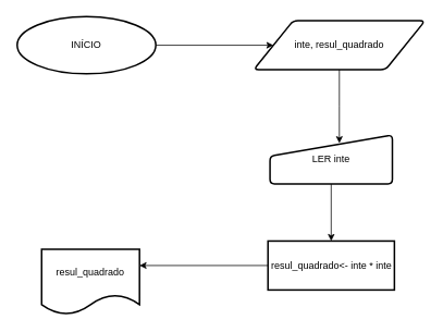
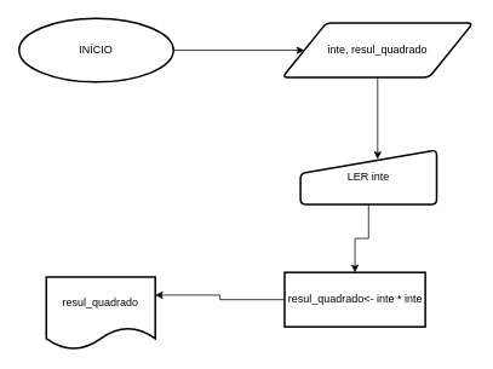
  <mxCell id="0" />
  <mxCell id="1" parent="0" />
  <mxCell id="2" style="edgeStyle=orthogonalEdgeStyle;rounded=0;orthogonalLoop=1;jettySize=auto;html=1;" edge="1" parent="1" source="3" target="5"><mxGeometry relative="1" as="geometry" /></mxCell>
  <mxCell id="3" value="INÍCIO" style="strokeWidth=2;html=1;shape=mxgraph.flowchart.start_1;whiteSpace=wrap;" vertex="1" parent="1"><mxGeometry x="20" y="20" width="170" height="70" as="geometry" /></mxCell>
  <mxCell id="4" style="edgeStyle=orthogonalEdgeStyle;rounded=0;orthogonalLoop=1;jettySize=auto;html=1;entryX=0.5;entryY=0.286;entryDx=0;entryDy=0;entryPerimeter=0;" edge="1" parent="1" source="5"><mxGeometry relative="1" as="geometry"><mxPoint x="415" y="175.02" as="targetPoint" /></mxGeometry></mxCell>
  <mxCell id="5" value="inte, resul_quadrado" style="shape=parallelogram;html=1;strokeWidth=2;perimeter=parallelogramPerimeter;whiteSpace=wrap;rounded=1;arcSize=12;size=0.23;" vertex="1" parent="1"><mxGeometry x="310" y="25" width="210" height="60" as="geometry" /></mxCell>
  <mxCell id="6" style="edgeStyle=orthogonalEdgeStyle;rounded=0;orthogonalLoop=1;jettySize=auto;html=1;entryX=0.5;entryY=0;entryDx=0;entryDy=0;" edge="1" parent="1" source="7" target="9"><mxGeometry relative="1" as="geometry" /></mxCell>
  <mxCell id="7" value="LER inte" style="html=1;strokeWidth=2;shape=manualInput;whiteSpace=wrap;rounded=1;size=26;arcSize=11;" vertex="1" parent="1"><mxGeometry x="330" y="165" width="150" height="60" as="geometry" /></mxCell>
  <mxCell id="8" style="edgeStyle=orthogonalEdgeStyle;rounded=0;orthogonalLoop=1;jettySize=auto;html=1;entryX=1;entryY=0.25;entryDx=0;entryDy=0;" edge="1" parent="1" source="9" target="10"><mxGeometry relative="1" as="geometry" /></mxCell>
- <mxCell id="9" value="resul_quadrado&amp;lt;- inte * inte" style="rounded=0;whiteSpace=wrap;html=1;strokeWidth=2;" vertex="1" parent="1"><mxGeometry x="327.5" y="295" width="155" height="60" as="geometry" /></mxCell>
+ <mxCell id="9" value="resul_quadrado&amp;lt;- inte * inte" style="rounded=0;whiteSpace=wrap;html=1;strokeWidth=2;" vertex="1" parent="1"><mxGeometry x="312.5" y="300" width="155" height="60" as="geometry" /></mxCell>
  <mxCell id="10" value="resul_quadrado" style="shape=document;whiteSpace=wrap;html=1;boundedLbl=1;rounded=1;strokeWidth=2;" vertex="1" parent="1"><mxGeometry x="50" y="305" width="120" height="80" as="geometry" /></mxCell>
